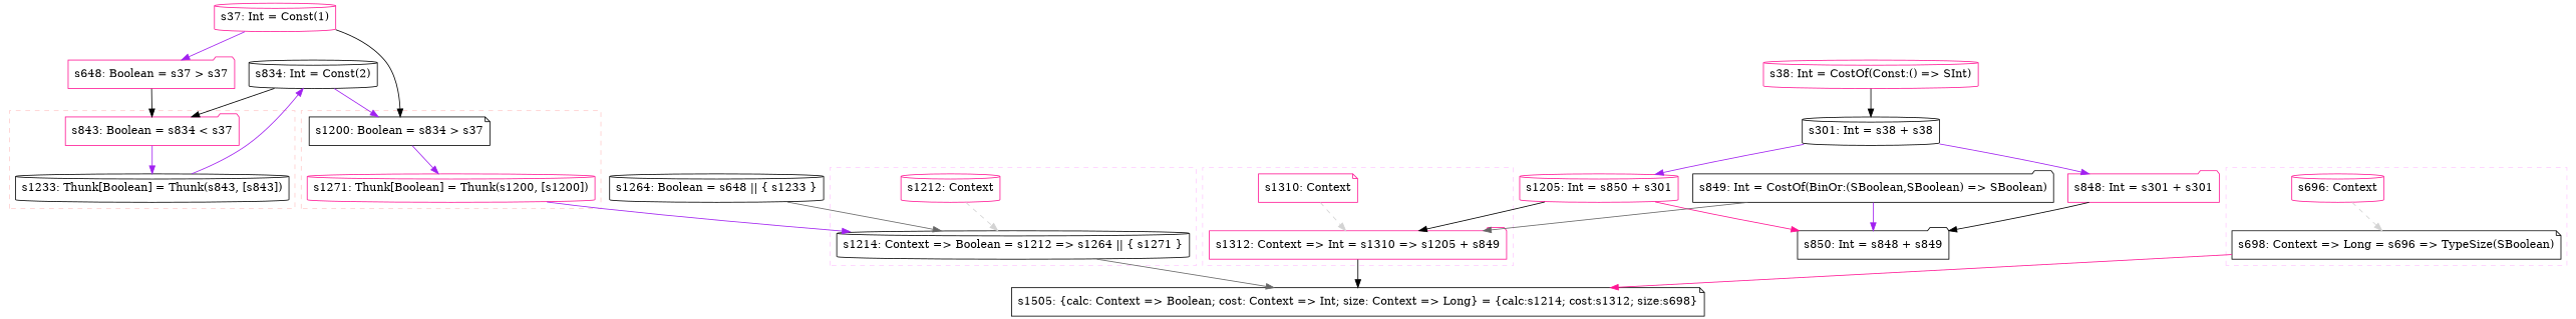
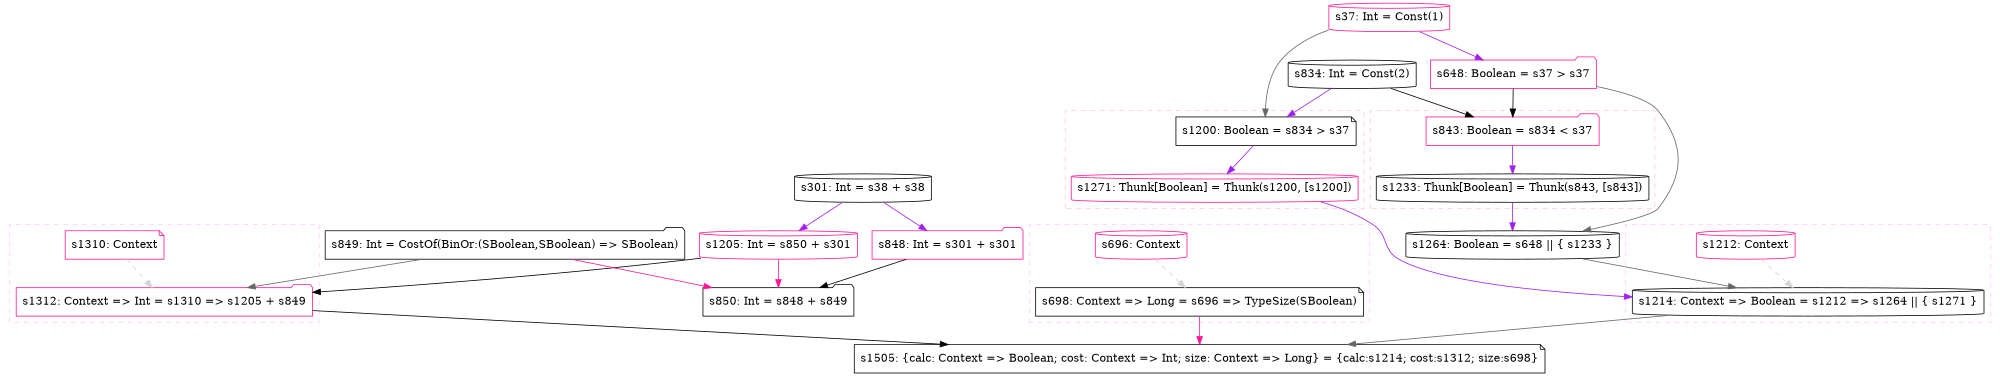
  digraph {
    concentrate=true
    node [color=deeppink fillcolor=white shape=cylinder style=filled]
    edge [color=purple style=solid]
    n1 [color=black label="s1233: Thunk[Boolean] = Thunk(s843, [s843])"]
    n2 [label="s843: Boolean = s834 < s37" shape=folder]
    n3 [label="s1271: Thunk[Boolean] = Thunk(s1200, [s1200])"]
    n4 [color=black label="s1200: Boolean = s834 > s37" shape=note]
    n5 [label="s1212: Context"]
    n6 [color=black label="s1214: Context => Boolean = s1212 => s1264 || { s1271 }"]
    n7 [label="s1310: Context" shape=note]
    n8 [label="s1312: Context => Int = s1310 => s1205 + s849" shape=folder]
    n9 [label="s696: Context"]
    n10 [color=black label="s698: Context => Long = s696 => TypeSize(SBoolean)" shape=note]
    n11 [color=black label="s1264: Boolean = s648 || { s1233 }"]
    n12 [color=black label="s1505: {calc: Context => Boolean; cost: Context => Int; size: Context => Long} = {calc:s1214; cost:s1312; size:s698}" shape=note]
    n13 [label="s37: Int = Const(1)"]
    n14 [label="s648: Boolean = s37 > s37" shape=folder]
    n15 [color=black label="s834: Int = Const(2)"]
-   n16 [label="s38: Int = CostOf(Const:() => SInt)"]
    n17 [color=black label="s301: Int = s38 + s38"]
    n18 [label="s848: Int = s301 + s301" shape=folder]
    n19 [label="s1205: Int = s850 + s301"]
    n20 [color=black label="s850: Int = s848 + s849" shape=folder]
    n21 [color=black label="s849: Int = CostOf(BinOr:(SBoolean,SBoolean) => SBoolean)" shape=folder]
    subgraph cluster_1 {
      color="#FFCCCC"
      style=dashed
      n2
      subgraph sub_2 {
        color="#FFCCCC"
        rank=sink
        style=dashed
        n1
      }
    }
    subgraph cluster_3 {
      color="#FFCCCC"
      style=dashed
      n4
      subgraph sub_4 {
        color="#FFCCCC"
        rank=sink
        style=dashed
        n3
      }
    }
    subgraph cluster_5 {
      color="#FFCCFF"
      style=dashed
      subgraph sub_6 {
        color="#FFCCFF"
        rank=source
        style=dashed
        n5
      }
      subgraph sub_7 {
        color="#FFCCFF"
        rank=sink
        style=dashed
        n6
      }
    }
    subgraph cluster_8 {
      color="#FFCCFF"
      style=dashed
      subgraph sub_9 {
        color="#FFCCFF"
        rank=source
        style=dashed
        n7
      }
      subgraph sub_10 {
        color="#FFCCFF"
        rank=sink
        style=dashed
        n8
      }
    }
    subgraph cluster_11 {
      color="#FFCCFF"
      style=dashed
      subgraph sub_12 {
        color="#FFCCFF"
        rank=source
        style=dashed
        n9
      }
      subgraph sub_13 {
        color="#FFCCFF"
        rank=sink
        style=dashed
        n10
      }
    }
-   n1 -> n15
+   n1 -> n11
    n2 -> n1
    n3 -> n6
    n4 -> n3
    n5 -> n6 [color=lightgray style=dashed weight=0]
    n6 -> n12 [color=gray40]
    n7 -> n8 [color=lightgray style=dashed weight=0]
    n8 -> n12 [color=black]
    n9 -> n10 [color=lightgray style=dashed weight=0]
    n10 -> n12 [color=deeppink]
    n11 -> n6 [color=gray40]
-   n13 -> n4 [color=black]
+   n13 -> n4 [color=gray40]
    n13 -> n14
    n13 -> n14 [color=""]
    n14 -> n2 [color=black]
+   n14 -> n11 [color=gray40]
    n15 -> n2 [color=black]
    n15 -> n4
-   n16 -> n17 [color=black]
-   n16 -> n17 [color=""]
    n17 -> n18
    n17 -> n18 [color=""]
    n17 -> n19
    n18 -> n20 [color=black]
    n19 -> n8 [color=black]
    n19 -> n20 [color=deeppink]
    n21 -> n8 [color=gray40]
-   n21 -> n20
+   n21 -> n20 [color=deeppink]
  }
